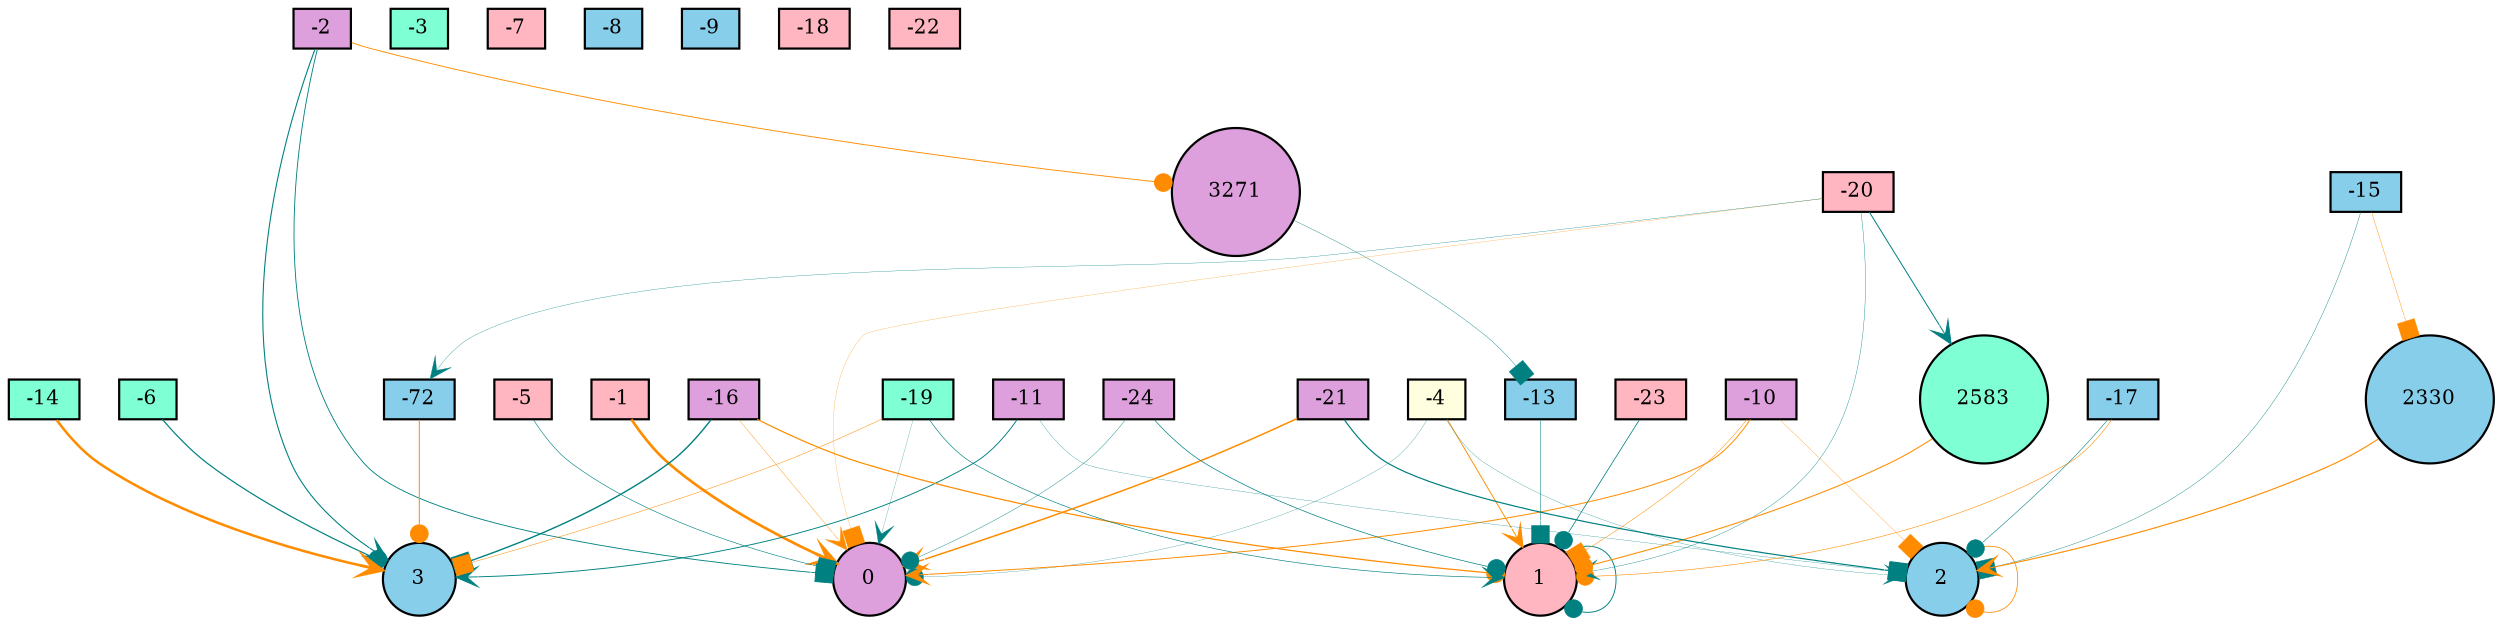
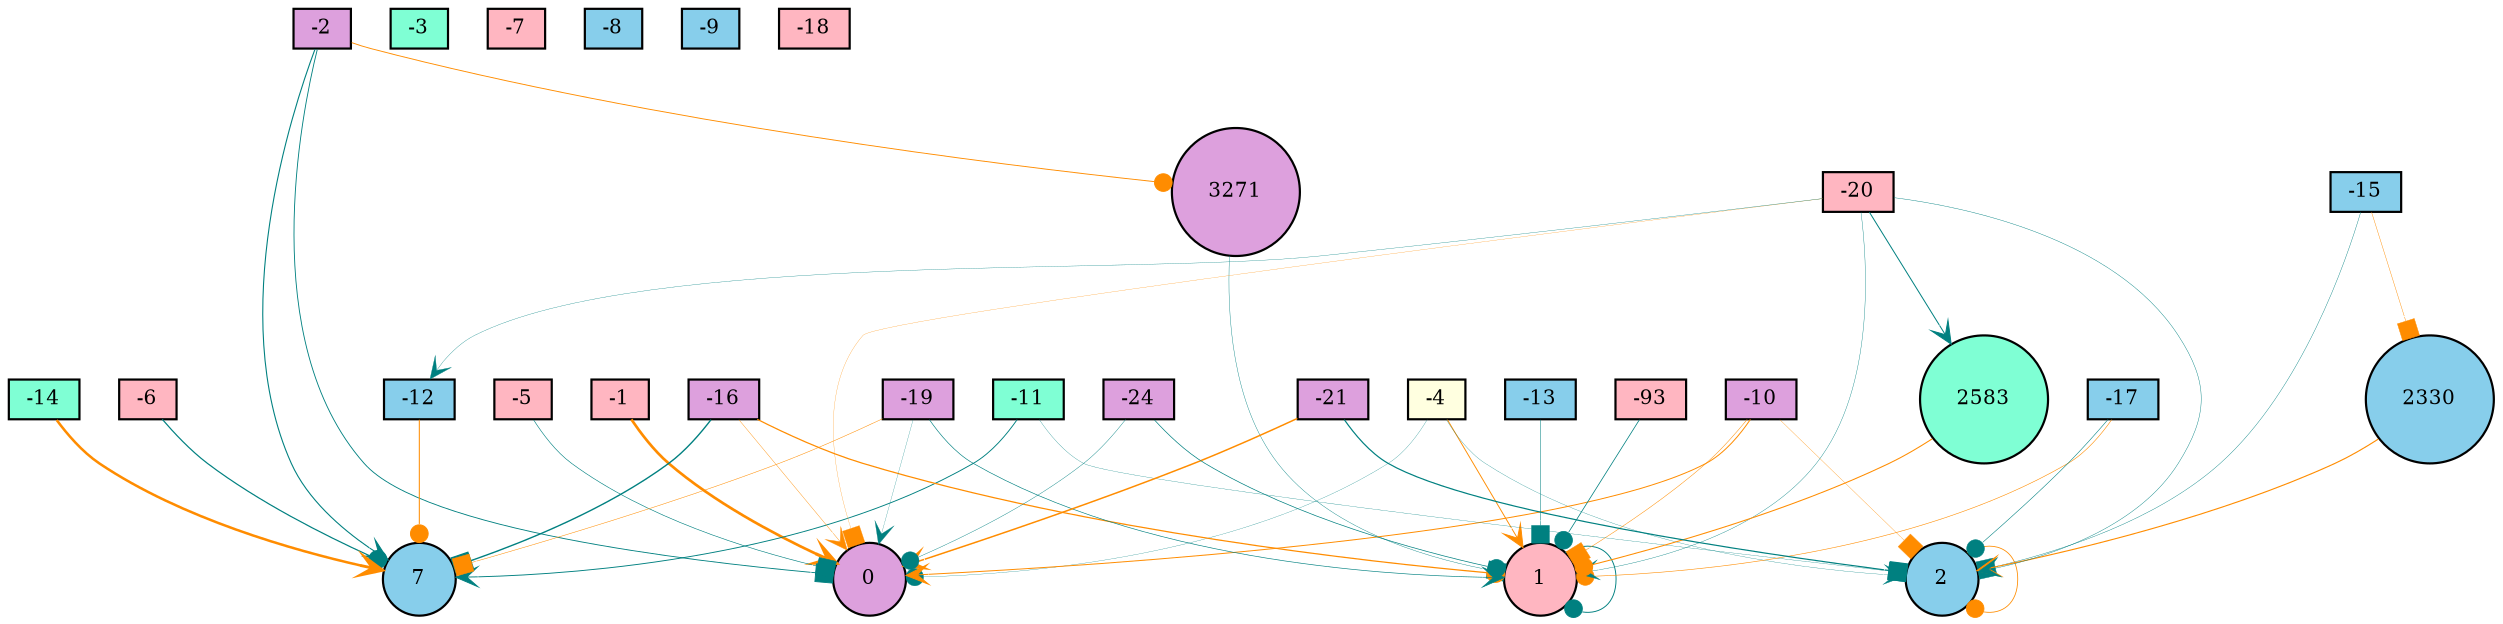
  digraph {
    node [fillcolor=skyblue fontsize=9 shape=box style=filled]
    edge [arrowhead=vee color=teal style=solid]
    -1 [fillcolor=lightpink height=0.2 width=0.2]
    0 [fillcolor=plum height=0.2 shape=circle width=0.2]
    -2 [fillcolor=plum height=0.2 width=0.2]
-   3 [height=0.2 shape=circle width=0.2]
+   3 [height=0.2 shape=circle width=0.2 label=7]
    3271 [fillcolor=plum height=0.2 shape=circle width=0.2]
    1 [fillcolor=lightpink height=0.2 shape=circle width=0.2]
    -3 [fillcolor=aquamarine height=0.2 width=0.2]
    -4 [fillcolor=lightyellow height=0.2 width=0.2]
    2 [height=0.2 shape=circle width=0.2]
    -5 [fillcolor=lightpink height=0.2 width=0.2]
-   -6 [fillcolor=aquamarine height=0.2 width=0.2]
+   -6 [fillcolor=lightpink height=0.2 width=0.2]
    -7 [fillcolor=lightpink height=0.2 width=0.2]
    -8 [height=0.2 width=0.2]
    -9 [height=0.2 width=0.2]
    -10 [fillcolor=plum height=0.2 width=0.2]
-   -11 [fillcolor=plum height=0.2 width=0.2]
-   -12 [height=0.2 width=0.2 label=-72]
+   -11 [fillcolor=aquamarine height=0.2 width=0.2]
+   -12 [height=0.2 width=0.2]
    -13 [height=0.2 width=0.2]
    -14 [fillcolor=aquamarine height=0.2 width=0.2]
    -15 [height=0.2 width=0.2]
    2330 [height=0.2 shape=circle width=0.2]
    -16 [fillcolor=plum height=0.2 width=0.2]
    -17 [height=0.2 width=0.2]
    -18 [fillcolor=lightpink height=0.2 width=0.2]
-   -19 [fillcolor=aquamarine height=0.2 width=0.2]
+   -19 [fillcolor=plum height=0.2 width=0.2]
    -20 [fillcolor=lightpink height=0.2 width=0.2]
    2583 [fillcolor=aquamarine height=0.2 shape=circle width=0.2]
    -21 [fillcolor=plum height=0.2 width=0.2]
-   -22 [fillcolor=lightpink height=0.2 width=0.2]
-   -23 [fillcolor=lightpink height=0.2 width=0.2]
+   -23 [fillcolor=lightpink height=0.2 width=0.2 label=-93]
    -24 [fillcolor=plum height=0.2 width=0.2]
    -1 -> 0 [color=darkorange penwidth=1.2189173735115442]
    -2 -> 0 [arrowhead=box penwidth=0.40398706488340597]
    -2 -> 3 [penwidth=0.49518889711308967]
    -2 -> 3271 [arrowhead=dot color=darkorange penwidth=0.41968567457564354]
-   3271 -> -13 [arrowhead=box penwidth=0.18113550498481912]
+   3271 -> 1 [arrowhead=box penwidth=0.18113550498481912]
    1 -> 1 [arrowhead=dot penwidth=0.4299808771035001]
    -4 -> 0 [arrowhead=dot penwidth=0.12292325342126775]
    -4 -> 1 [color=darkorange penwidth=0.42563820685965537]
    -4 -> 2 [penwidth=0.1310400533222066]
    2 -> 2 [arrowhead=dot color=darkorange penwidth=0.37046365658980107]
    -5 -> 0 [arrowhead=box penwidth=0.2733278389748075]
    -6 -> 3 [arrowhead=dot penwidth=0.5455416049212001]
    -10 -> 0 [color=darkorange penwidth=0.44677899196291226]
    -10 -> 1 [arrowhead=box color=darkorange penwidth=0.22431463381709144]
    -10 -> 2 [arrowhead=box color=darkorange penwidth=0.1480165364022894]
    -11 -> 3 [penwidth=0.42368743293840216]
    -11 -> 2 [arrowhead=box penwidth=0.13359245358576188]
    -12 -> 3 [arrowhead=dot color=darkorange penwidth=0.46891739021726786]
    -13 -> 1 [arrowhead=box penwidth=0.23794350088947477]
    -14 -> 3 [color=darkorange penwidth=1.1481025620009844]
    -15 -> 2 [arrowhead=box penwidth=0.18415228849249182]
    -15 -> 2330 [arrowhead=box color=darkorange penwidth=0.19729823938642288]
    2330 -> 2 [color=darkorange penwidth=0.5089626005898591]
    -16 -> 0 [color=darkorange penwidth=0.18183261429010467]
    -16 -> 3 [arrowhead=box penwidth=0.6305618192717205]
    -16 -> 1 [arrowhead=dot color=darkorange penwidth=0.5599944268895453]
    -17 -> 1 [arrowhead=dot color=darkorange penwidth=0.2598075820160437]
    -17 -> 2 [arrowhead=dot penwidth=0.25437179514350616]
    -19 -> 0 [penwidth=0.11449919953846449]
    -19 -> 3 [arrowhead=box color=darkorange penwidth=0.2289457686082301]
    -19 -> 1 [penwidth=0.2896426576545216]
    -20 -> 0 [arrowhead=box color=darkorange penwidth=0.11922706952020523]
    -20 -> 1 [penwidth=0.17274182874586702]
+   -20 -> 2 [penwidth=0.19351308089557845]
    -20 -> -12 [penwidth=0.145942513167572]
    -20 -> 2583 [penwidth=0.44913496178505585]
    2583 -> 1 [arrowhead=dot color=darkorange penwidth=0.47386849820226606]
    -21 -> 0 [color=darkorange penwidth=0.6814722013375022]
    -21 -> 2 [arrowhead=box penwidth=0.5467580114411975]
    -23 -> 1 [arrowhead=dot penwidth=0.3487929007777516]
    -24 -> 0 [arrowhead=dot penwidth=0.18739265763314156]
    -24 -> 1 [arrowhead=dot penwidth=0.31974673588272773]
  }
